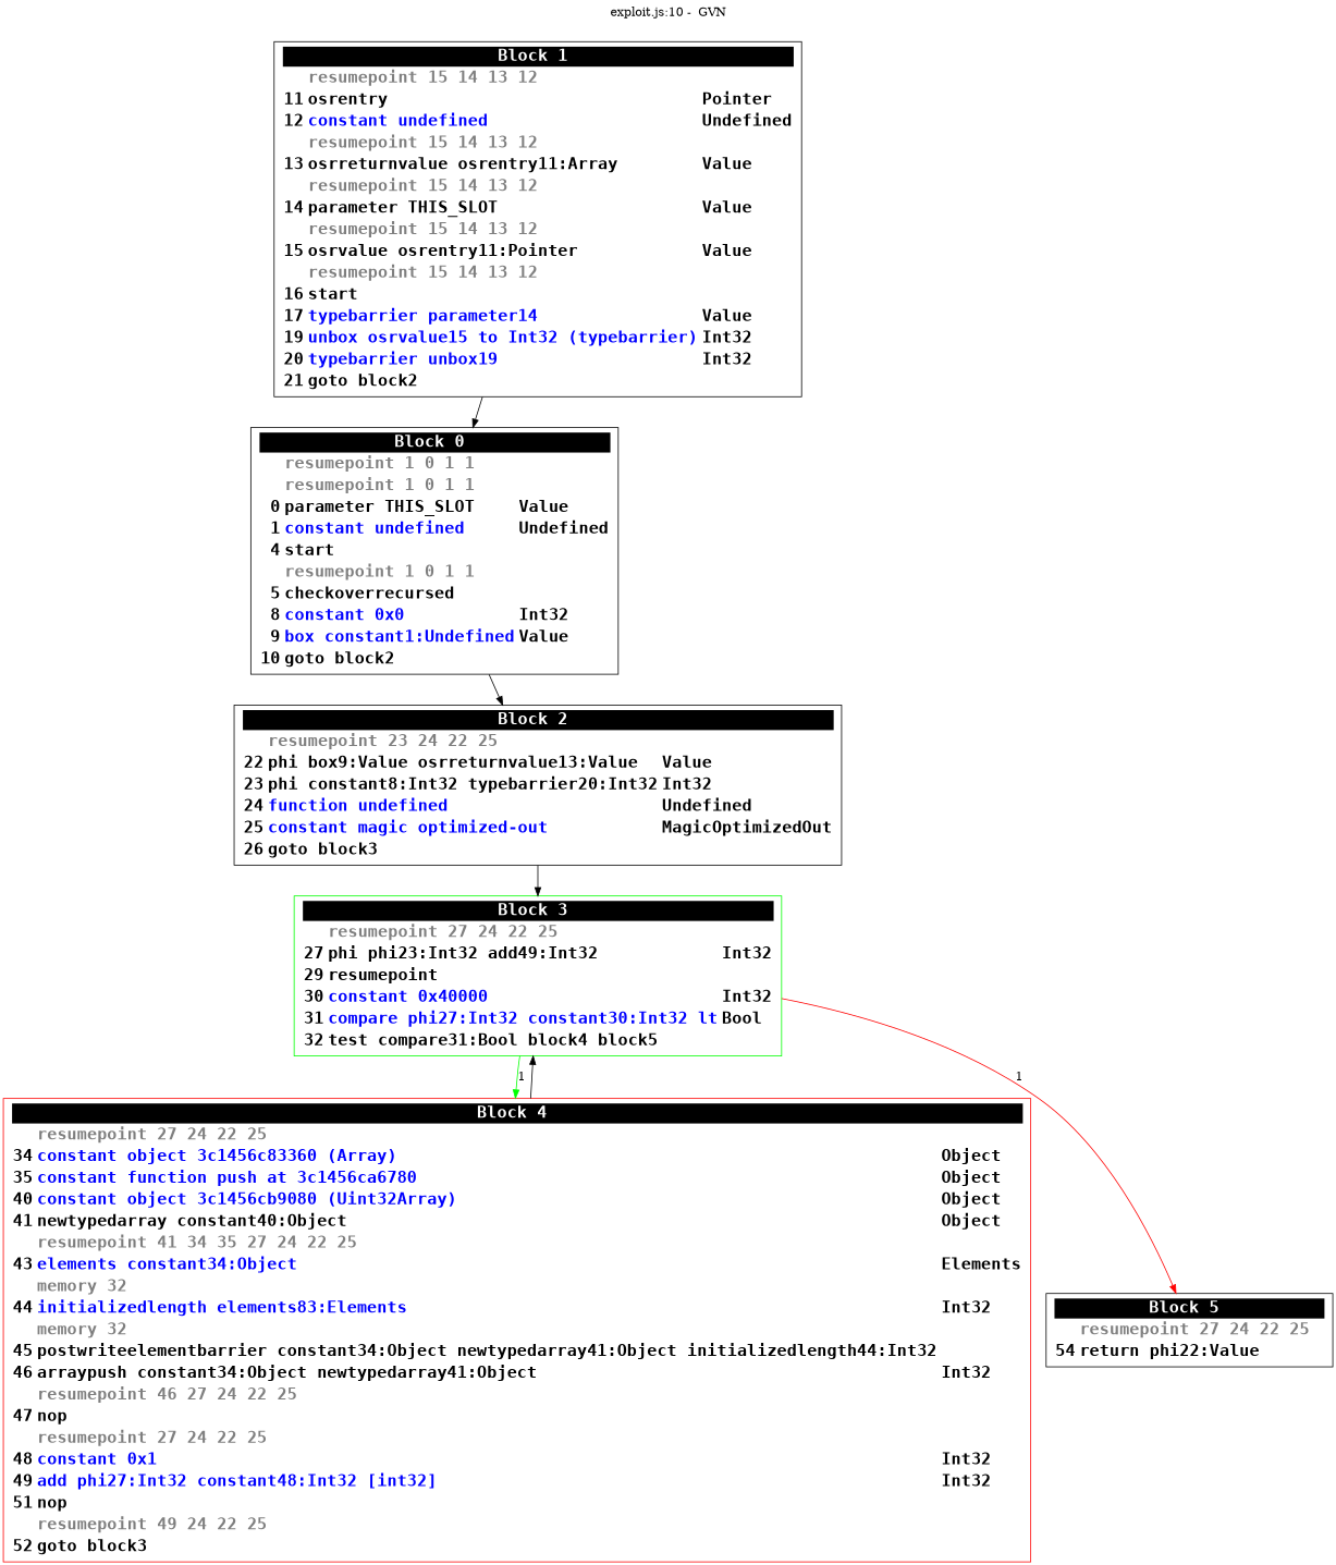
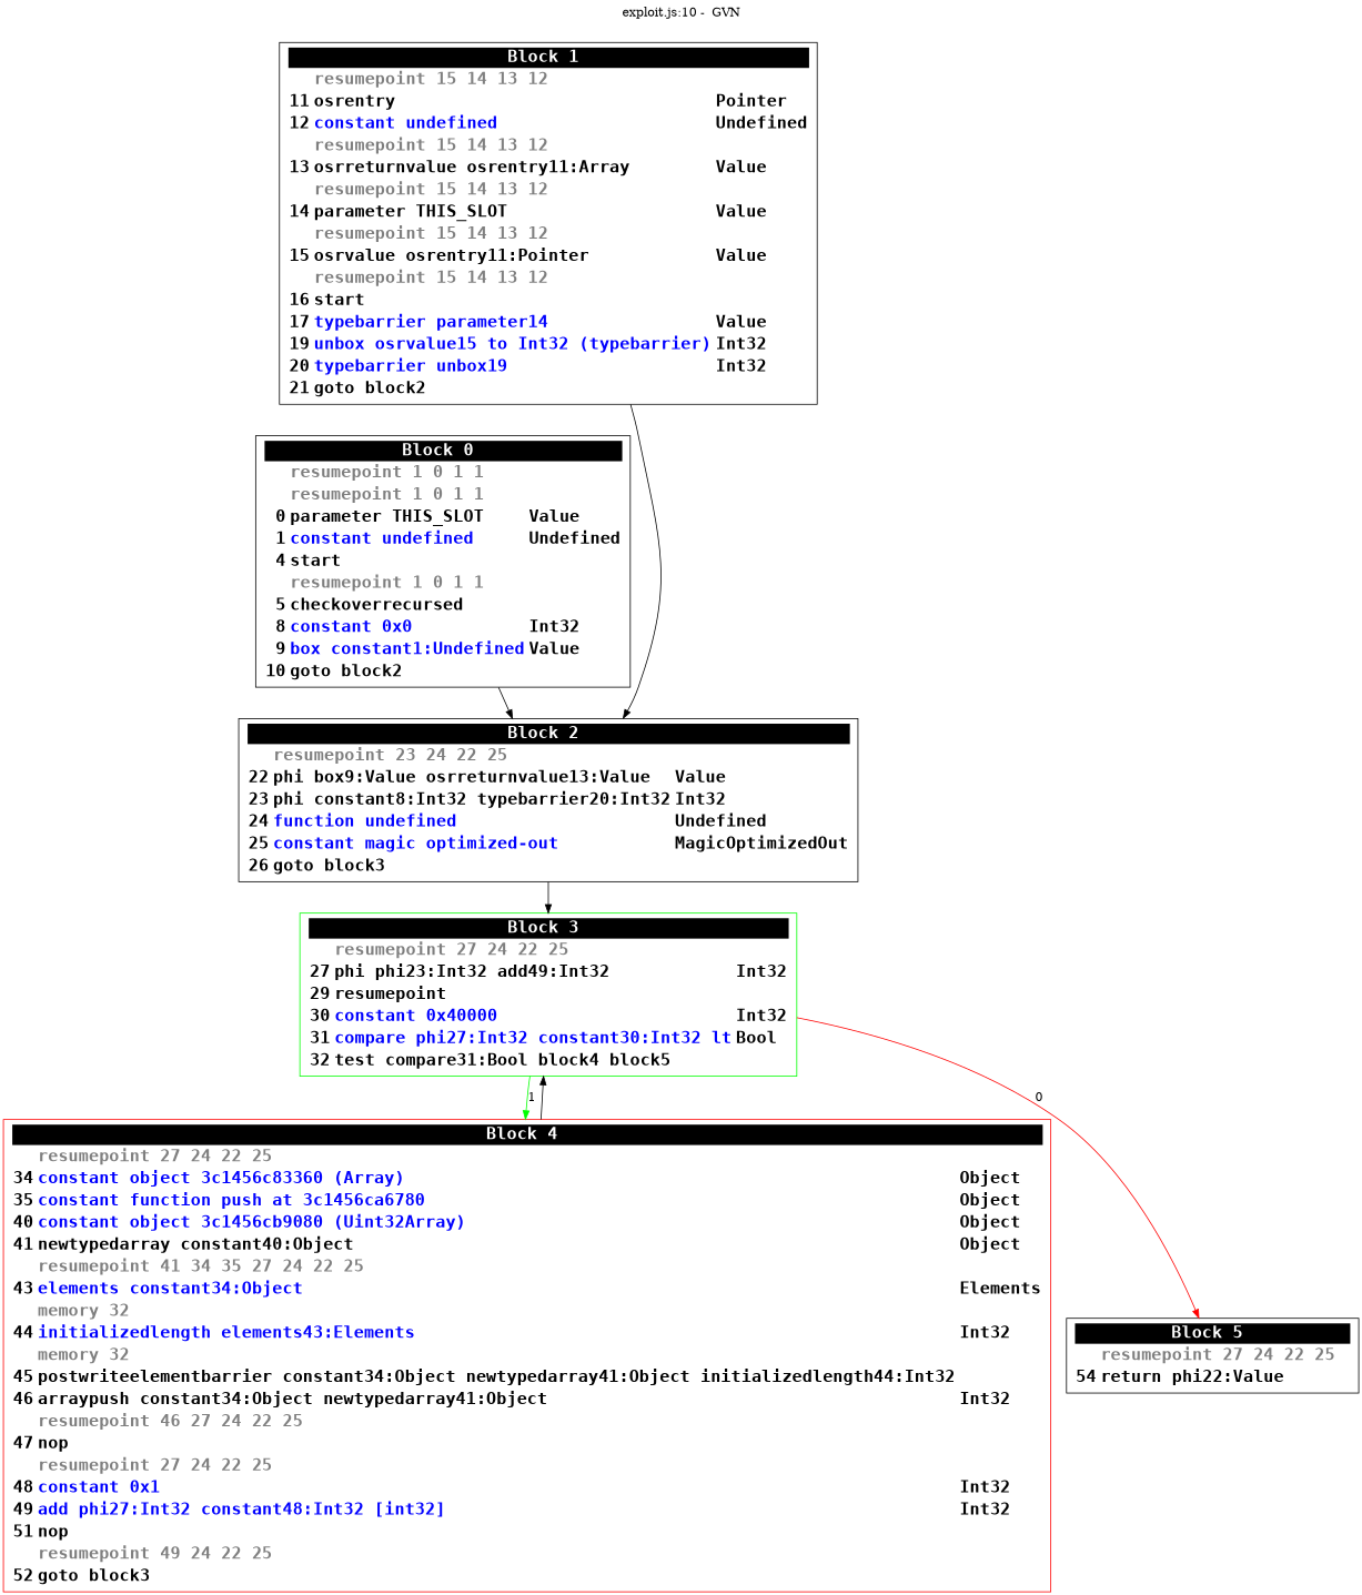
  digraph {
    label="exploit.js:10 -  GVN"
    labelfontsize=30
    labelloc=t
    rankdir=TB
    splines=true
    node [fontname="Consolas Bold" fontsize=20 shape=box]
    n1 [label=<<table border="0" cellborder="0" cellpadding="1"><tr><td align="center" bgcolor="black" colspan="3"><font color="white">Block 0 </font></td></tr><tr><td align="left"></td><td align="left"><font color="grey50">resumepoint 1 0 1 1 </font></td><td></td></tr><tr><td align="left"></td><td align="left"><font color="grey50">resumepoint 1 0 1 1 </font></td><td></td></tr><tr><td align="right" port="i0">0</td><td align="left">parameter THIS_SLOT</td><td align="left">Value</td></tr><tr><td align="right" port="i1">1</td><td align="left"><font color="blue">constant undefined</font></td><td align="left">Undefined</td></tr><tr><td align="right" port="i4">4</td><td align="left">start</td></tr><tr><td align="left"></td><td align="left"><font color="grey50">resumepoint 1 0 1 1 </font></td><td></td></tr><tr><td align="right" port="i5">5</td><td align="left">checkoverrecursed</td></tr><tr><td align="right" port="i8">8</td><td align="left"><font color="blue">constant 0x0</font></td><td align="left">Int32</td></tr><tr><td align="right" port="i9">9</td><td align="left"><font color="blue">box constant1:Undefined</font></td><td align="left">Value</td></tr><tr><td align="right" port="i10">10</td><td align="left">goto block2</td></tr></table>>]
    n2 [label=<<table border="0" cellborder="0" cellpadding="1"><tr><td align="center" bgcolor="black" colspan="3"><font color="white">Block 2 </font></td></tr><tr><td align="left"></td><td align="left"><font color="grey50">resumepoint 23 24 22 25 </font></td><td></td></tr><tr><td align="right" port="i22">22</td><td align="left">phi box9:Value osrreturnvalue13:Value</td><td align="left">Value</td></tr><tr><td align="right" port="i23">23</td><td align="left">phi constant8:Int32 typebarrier20:Int32</td><td align="left">Int32</td></tr><tr><td align="right" port="i24">24</td><td align="left"><font color="blue">function undefined</font></td><td align="left">Undefined</td></tr><tr><td align="right" port="i25">25</td><td align="left"><font color="blue">constant magic optimized-out</font></td><td align="left">MagicOptimizedOut</td></tr><tr><td align="right" port="i26">26</td><td align="left">goto block3</td></tr></table>>]
    n3 [color=green label=<<table border="0" cellborder="0" cellpadding="1"><tr><td align="center" bgcolor="black" colspan="3"><font color="white">Block 3 </font></td></tr><tr><td align="left"></td><td align="left"><font color="grey50">resumepoint 27 24 22 25 </font></td><td></td></tr><tr><td align="right" port="i27">27</td><td align="left">phi phi23:Int32 add49:Int32</td><td align="left">Int32</td></tr><tr><td align="right" port="i29">29</td><td align="left">resumepoint</td></tr><tr><td align="right" port="i30">30</td><td align="left"><font color="blue">constant 0x40000</font></td><td align="left">Int32</td></tr><tr><td align="right" port="i31">31</td><td align="left"><font color="blue">compare phi27:Int32 constant30:Int32 lt</font></td><td align="left">Bool</td></tr><tr><td align="right" port="i32">32</td><td align="left">test compare31:Bool block4 block5</td></tr></table>>]
    n4 [label=<<table border="0" cellborder="0" cellpadding="1"><tr><td align="center" bgcolor="black" colspan="3"><font color="white">Block 1 </font></td></tr><tr><td align="left"></td><td align="left"><font color="grey50">resumepoint 15 14 13 12 </font></td><td></td></tr><tr><td align="right" port="i11">11</td><td align="left">osrentry</td><td align="left">Pointer</td></tr><tr><td align="right" port="i12">12</td><td align="left"><font color="blue">constant undefined</font></td><td align="left">Undefined</td></tr><tr><td align="left"></td><td align="left"><font color="grey50">resumepoint 15 14 13 12 </font></td><td></td></tr><tr><td align="right" port="i13">13</td><td align="left">osrreturnvalue osrentry11:Array</td><td align="left">Value</td></tr><tr><td align="left"></td><td align="left"><font color="grey50">resumepoint 15 14 13 12 </font></td><td></td></tr><tr><td align="right" port="i14">14</td><td align="left">parameter THIS_SLOT</td><td align="left">Value</td></tr><tr><td align="left"></td><td align="left"><font color="grey50">resumepoint 15 14 13 12 </font></td><td></td></tr><tr><td align="right" port="i15">15</td><td align="left">osrvalue osrentry11:Pointer</td><td align="left">Value</td></tr><tr><td align="left"></td><td align="left"><font color="grey50">resumepoint 15 14 13 12 </font></td><td></td></tr><tr><td align="right" port="i16">16</td><td align="left">start</td></tr><tr><td align="right" port="i17">17</td><td align="left"><font color="blue">typebarrier parameter14</font></td><td align="left">Value</td></tr><tr><td align="right" port="i19">19</td><td align="left"><font color="blue">unbox osrvalue15 to Int32 (typebarrier)</font></td><td align="left">Int32</td></tr><tr><td align="right" port="i20">20</td><td align="left"><font color="blue">typebarrier unbox19</font></td><td align="left">Int32</td></tr><tr><td align="right" port="i21">21</td><td align="left">goto block2</td></tr></table>>]
-   n5 [color=red label=<<table border="0" cellborder="0" cellpadding="1"><tr><td align="center" bgcolor="black" colspan="3"><font color="white">Block 4 </font></td></tr><tr><td align="left"></td><td align="left"><font color="grey50">resumepoint 27 24 22 25 </font></td><td></td></tr><tr><td align="right" port="i34">34</td><td align="left"><font color="blue">constant object 3c1456c83360 (Array)</font></td><td align="left">Object</td></tr><tr><td align="right" port="i35">35</td><td align="left"><font color="blue">constant function push at 3c1456ca6780</font></td><td align="left">Object</td></tr><tr><td align="right" port="i40">40</td><td align="left"><font color="blue">constant object 3c1456cb9080 (Uint32Array)</font></td><td align="left">Object</td></tr><tr><td align="right" port="i41">41</td><td align="left">newtypedarray constant40:Object</td><td align="left">Object</td></tr><tr><td align="left"></td><td align="left"><font color="grey50">resumepoint 41 34 35 27 24 22 25 </font></td><td></td></tr><tr><td align="right" port="i43">43</td><td align="left"><font color="blue">elements constant34:Object</font></td><td align="left">Elements</td></tr><tr><td align="left"></td><td align="left"><font color="grey50">memory 32 </font></td><td></td></tr><tr><td align="right" port="i44">44</td><td align="left"><font color="blue">initializedlength elements83:Elements</font></td><td align="left">Int32</td></tr><tr><td align="left"></td><td align="left"><font color="grey50">memory 32 </font></td><td></td></tr><tr><td align="right" port="i45">45</td><td align="left">postwriteelementbarrier constant34:Object newtypedarray41:Object initializedlength44:Int32</td></tr><tr><td align="right" port="i46">46</td><td align="left">arraypush constant34:Object newtypedarray41:Object</td><td align="left">Int32</td></tr><tr><td align="left"></td><td align="left"><font color="grey50">resumepoint 46 27 24 22 25 </font></td><td></td></tr><tr><td align="right" port="i47">47</td><td align="left">nop</td></tr><tr><td align="left"></td><td align="left"><font color="grey50">resumepoint 27 24 22 25 </font></td><td></td></tr><tr><td align="right" port="i48">48</td><td align="left"><font color="blue">constant 0x1</font></td><td align="left">Int32</td></tr><tr><td align="right" port="i49">49</td><td align="left"><font color="blue">add phi27:Int32 constant48:Int32 [int32]</font></td><td align="left">Int32</td></tr><tr><td align="right" port="i51">51</td><td align="left">nop</td></tr><tr><td align="left"></td><td align="left"><font color="grey50">resumepoint 49 24 22 25 </font></td><td></td></tr><tr><td align="right" port="i52">52</td><td align="left">goto block3</td></tr></table>>]
+   n5 [color=red label=<<table border="0" cellborder="0" cellpadding="1"><tr><td align="center" bgcolor="black" colspan="3"><font color="white">Block 4 </font></td></tr><tr><td align="left"></td><td align="left"><font color="grey50">resumepoint 27 24 22 25 </font></td><td></td></tr><tr><td align="right" port="i34">34</td><td align="left"><font color="blue">constant object 3c1456c83360 (Array)</font></td><td align="left">Object</td></tr><tr><td align="right" port="i35">35</td><td align="left"><font color="blue">constant function push at 3c1456ca6780</font></td><td align="left">Object</td></tr><tr><td align="right" port="i40">40</td><td align="left"><font color="blue">constant object 3c1456cb9080 (Uint32Array)</font></td><td align="left">Object</td></tr><tr><td align="right" port="i41">41</td><td align="left">newtypedarray constant40:Object</td><td align="left">Object</td></tr><tr><td align="left"></td><td align="left"><font color="grey50">resumepoint 41 34 35 27 24 22 25 </font></td><td></td></tr><tr><td align="right" port="i43">43</td><td align="left"><font color="blue">elements constant34:Object</font></td><td align="left">Elements</td></tr><tr><td align="left"></td><td align="left"><font color="grey50">memory 32 </font></td><td></td></tr><tr><td align="right" port="i44">44</td><td align="left"><font color="blue">initializedlength elements43:Elements</font></td><td align="left">Int32</td></tr><tr><td align="left"></td><td align="left"><font color="grey50">memory 32 </font></td><td></td></tr><tr><td align="right" port="i45">45</td><td align="left">postwriteelementbarrier constant34:Object newtypedarray41:Object initializedlength44:Int32</td></tr><tr><td align="right" port="i46">46</td><td align="left">arraypush constant34:Object newtypedarray41:Object</td><td align="left">Int32</td></tr><tr><td align="left"></td><td align="left"><font color="grey50">resumepoint 46 27 24 22 25 </font></td><td></td></tr><tr><td align="right" port="i47">47</td><td align="left">nop</td></tr><tr><td align="left"></td><td align="left"><font color="grey50">resumepoint 27 24 22 25 </font></td><td></td></tr><tr><td align="right" port="i48">48</td><td align="left"><font color="blue">constant 0x1</font></td><td align="left">Int32</td></tr><tr><td align="right" port="i49">49</td><td align="left"><font color="blue">add phi27:Int32 constant48:Int32 [int32]</font></td><td align="left">Int32</td></tr><tr><td align="right" port="i51">51</td><td align="left">nop</td></tr><tr><td align="left"></td><td align="left"><font color="grey50">resumepoint 49 24 22 25 </font></td><td></td></tr><tr><td align="right" port="i52">52</td><td align="left">goto block3</td></tr></table>>]
    n6 [label=<<table border="0" cellborder="0" cellpadding="1"><tr><td align="center" bgcolor="black" colspan="3"><font color="white">Block 5 </font></td></tr><tr><td align="left"></td><td align="left"><font color="grey50">resumepoint 27 24 22 25 </font></td><td></td></tr><tr><td align="right" port="i54">54</td><td align="left">return phi22:Value</td></tr></table>>]
    n1 -> n2
    n2 -> n3
    n3 -> n5 [color=green label=1]
-   n3 -> n6 [color=red label=1]
-   n4 -> n1
+   n3 -> n6 [color=red label=0]
+   n4 -> n2
    n5 -> n3
  }
